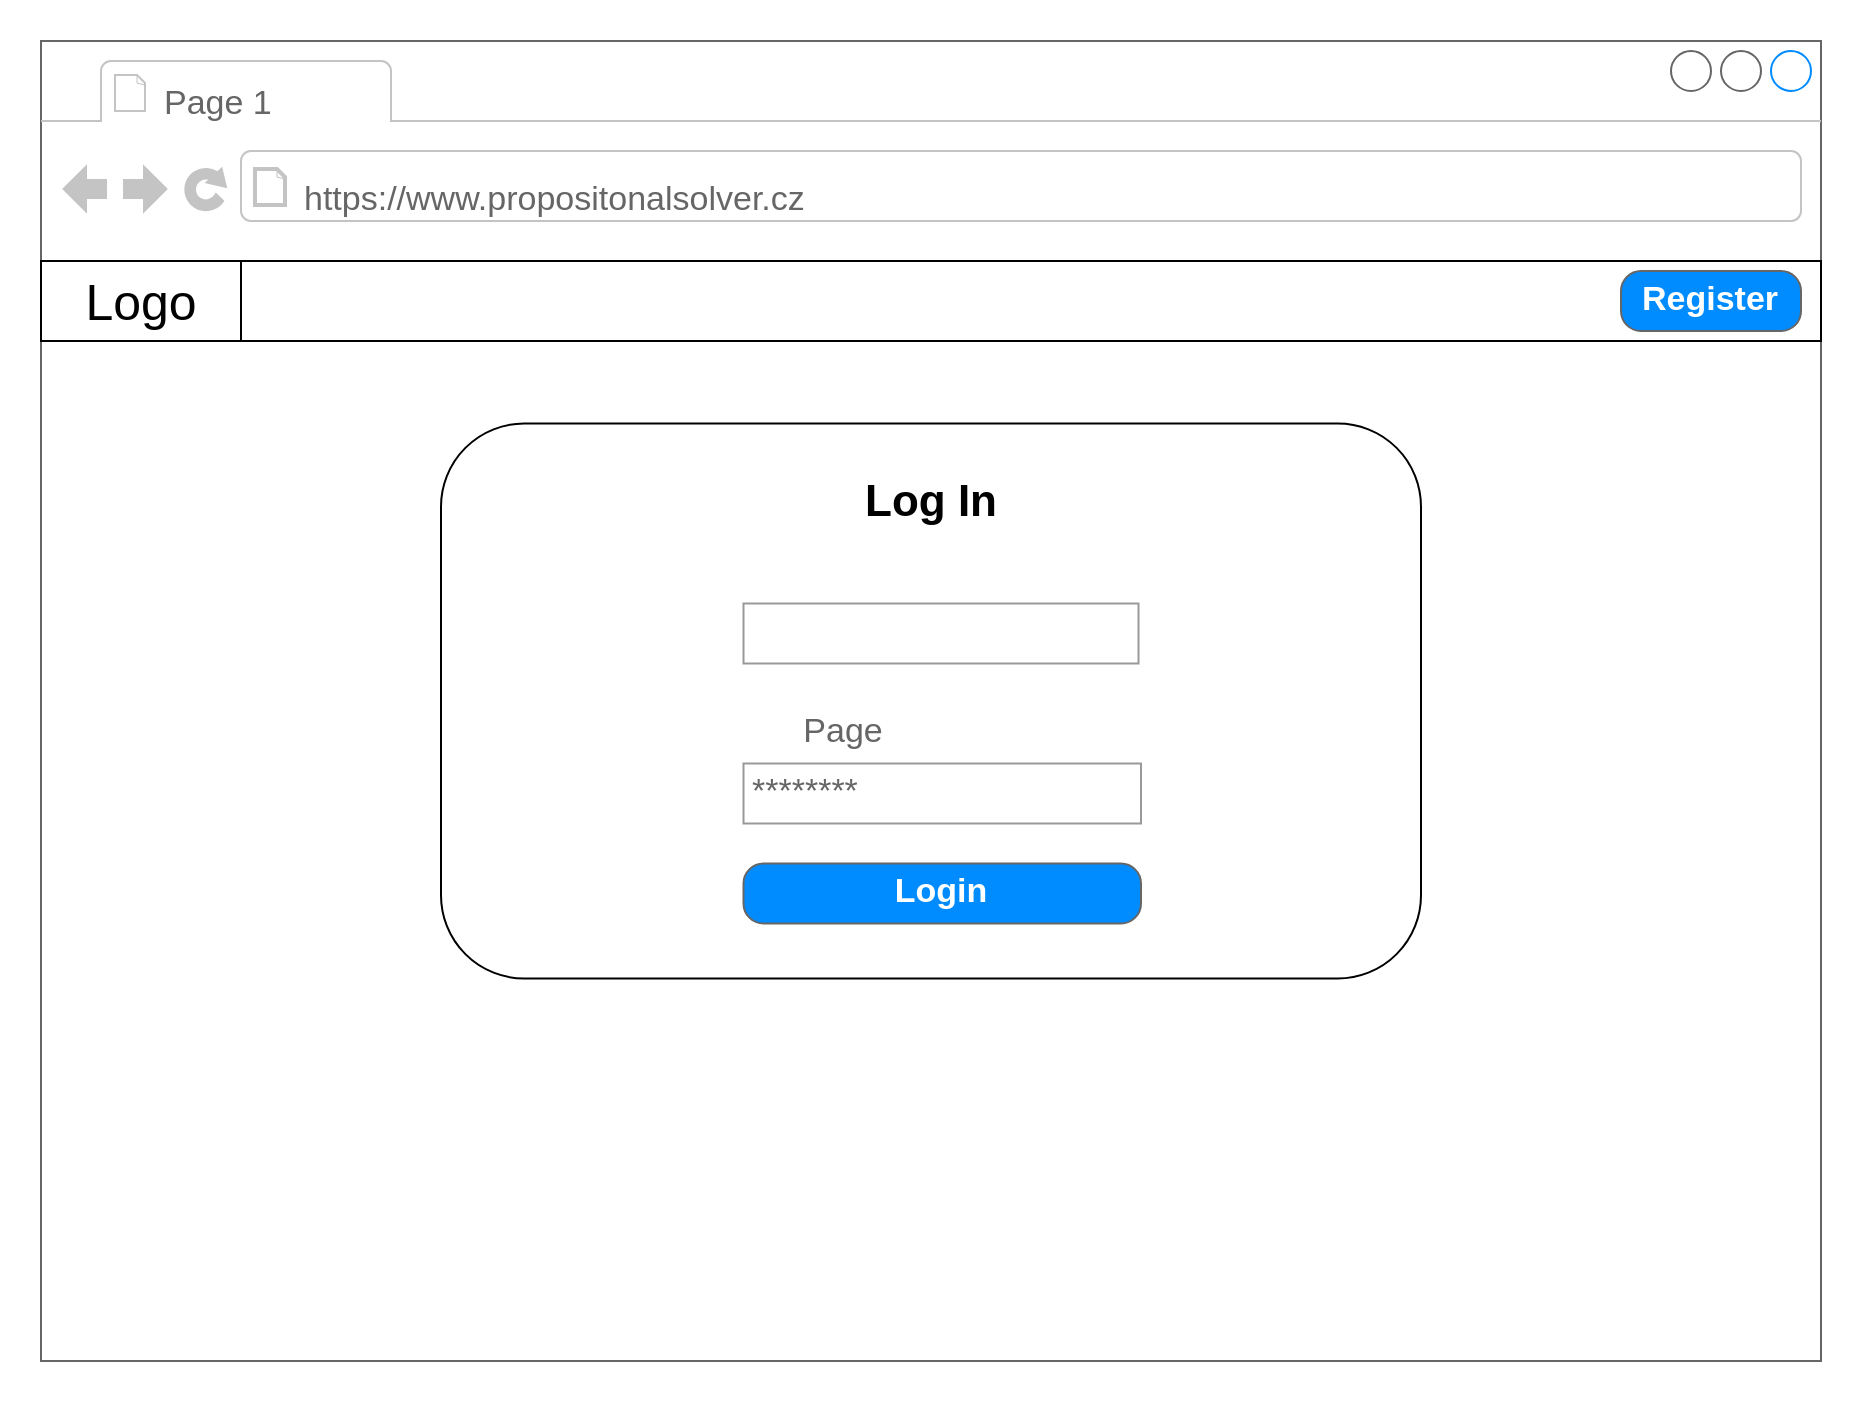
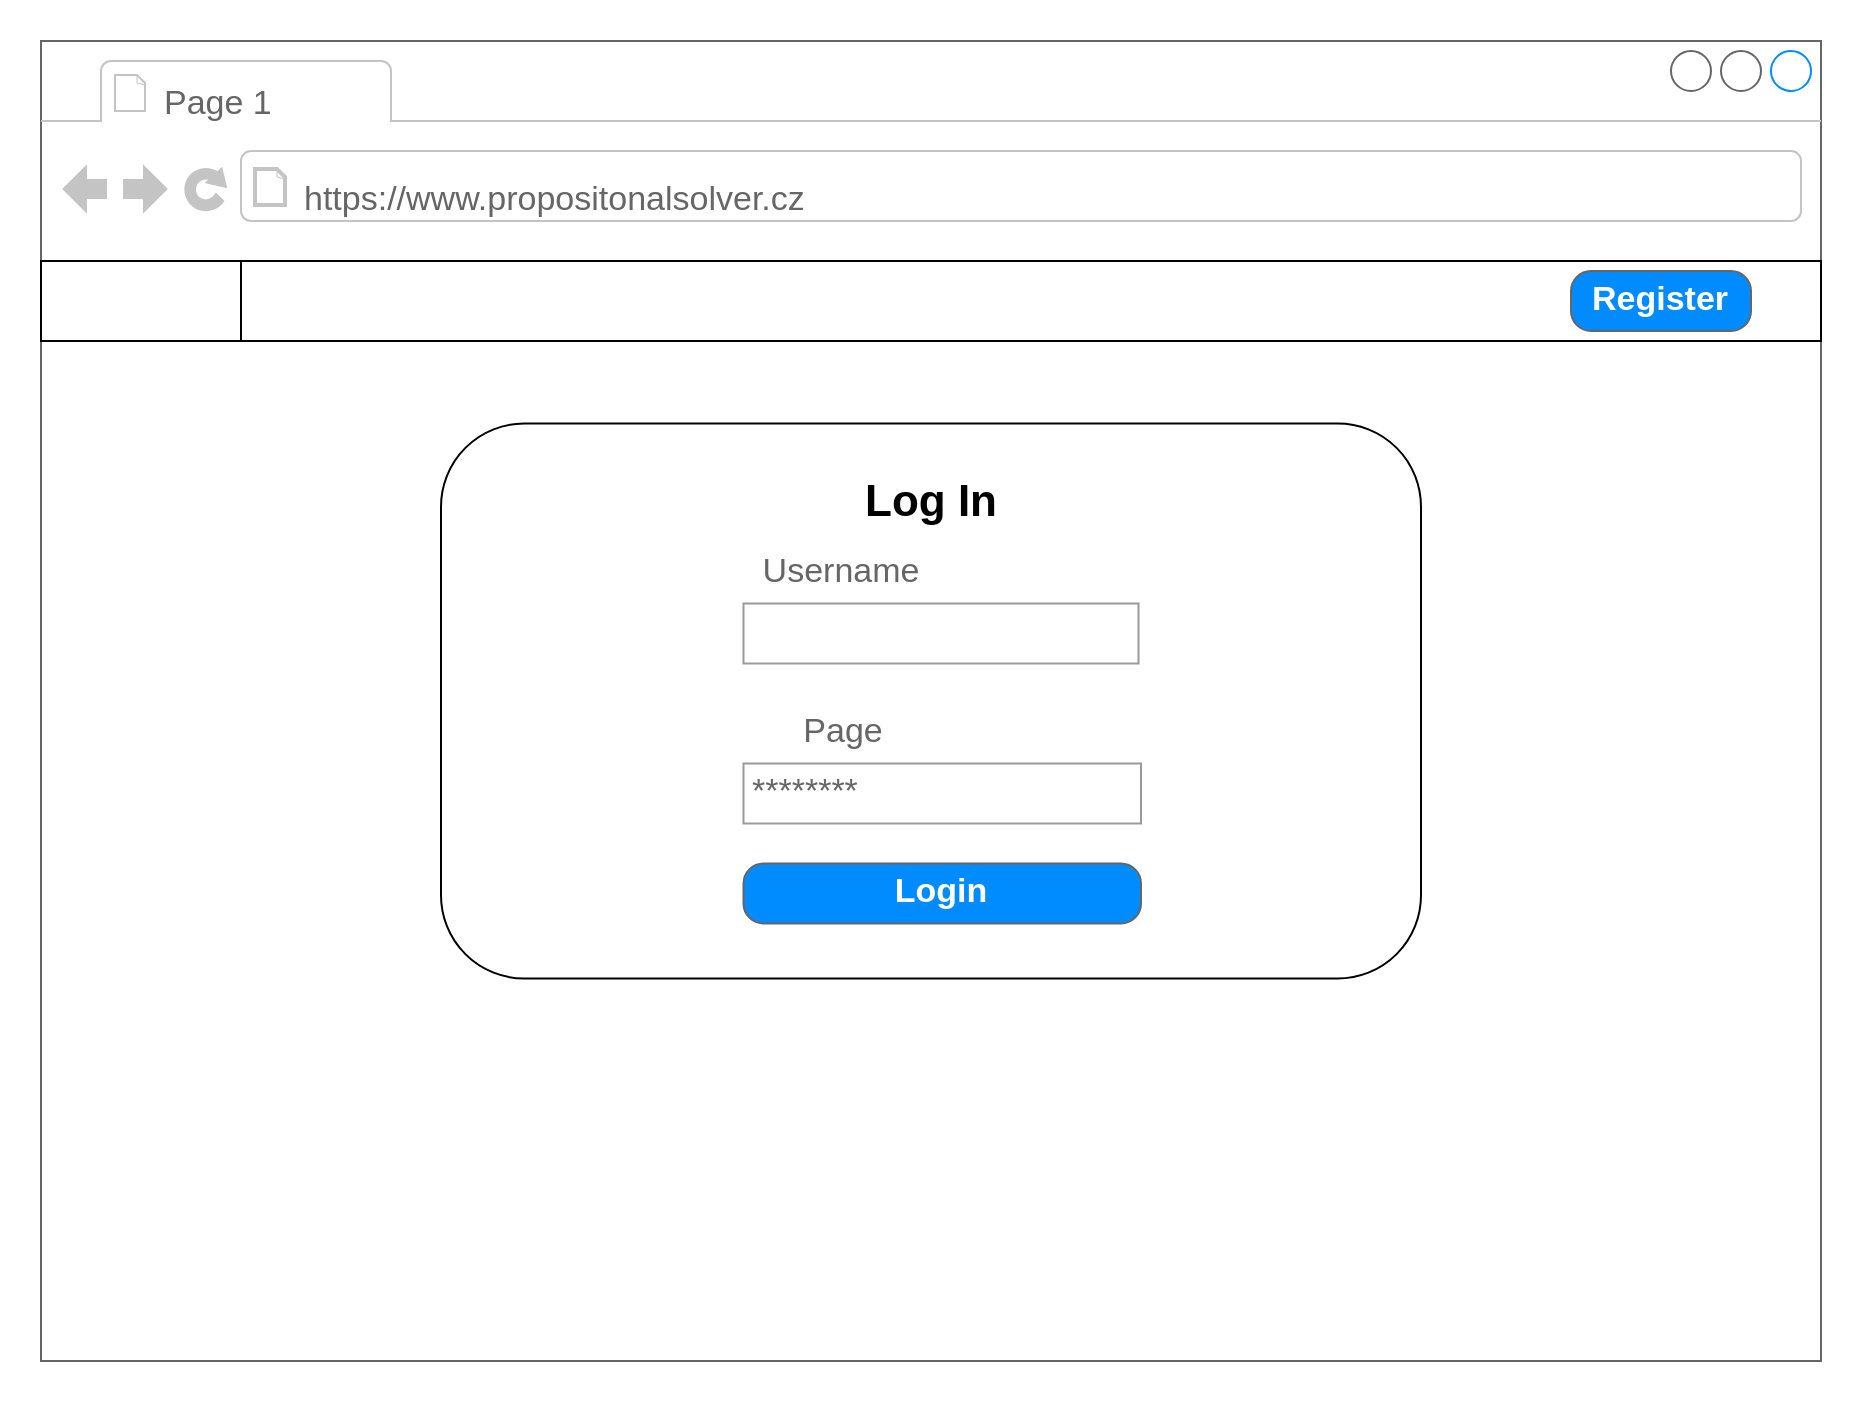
  <mxCell id="0" />
  <mxCell id="1" parent="0" />
  <mxCell id="2" value="" style="strokeWidth=1;shadow=0;dashed=0;align=center;html=1;shape=mxgraph.mockup.containers.browserWindow;rSize=0;strokeColor=#666666;strokeColor2=#008cff;strokeColor3=#c4c4c4;mainText=,;recursiveResize=0;" vertex="1" parent="1"><mxGeometry x="20" y="20" width="890" height="660" as="geometry" /></mxCell>
  <mxCell id="3" value="Page 1" style="strokeWidth=1;shadow=0;dashed=0;align=center;html=1;shape=mxgraph.mockup.containers.anchor;fontSize=17;fontColor=#666666;align=left;whiteSpace=wrap;" vertex="1" parent="2"><mxGeometry x="60" y="12" width="75" height="40" as="geometry" /></mxCell>
  <mxCell id="4" value="https://www.propositonalsolver&lt;span style=&quot;background-color: transparent; color: light-dark(rgb(102, 102, 102), rgb(149, 149, 149));&quot;&gt;.cz&lt;/span&gt;" style="strokeWidth=1;shadow=0;dashed=0;align=center;html=1;shape=mxgraph.mockup.containers.anchor;rSize=0;fontSize=17;fontColor=#666666;align=left;" vertex="1" parent="2"><mxGeometry x="130" y="60" width="385" height="40" as="geometry" /></mxCell>
  <mxCell id="5" value="" style="rounded=1;whiteSpace=wrap;html=1;" vertex="1" parent="2"><mxGeometry x="200" y="191.25" width="490" height="277.5" as="geometry" /></mxCell>
  <mxCell id="6" value="********" style="strokeWidth=1;shadow=0;dashed=0;align=center;html=1;shape=mxgraph.mockup.forms.pwField;strokeColor=#999999;mainText=;align=left;fontColor=#666666;fontSize=17;spacingLeft=3;" vertex="1" parent="2"><mxGeometry x="351.25" y="361.25" width="198.75" height="30" as="geometry" /></mxCell>
  <mxCell id="7" value="" style="strokeWidth=1;shadow=0;dashed=0;align=center;html=1;shape=mxgraph.mockup.forms.pwField;strokeColor=#999999;mainText=;align=left;fontColor=#666666;fontSize=17;spacingLeft=3;" vertex="1" parent="2"><mxGeometry x="351.25" y="281.25" width="197.5" height="30" as="geometry" /></mxCell>
  <mxCell id="8" value="Login" style="strokeWidth=1;shadow=0;dashed=0;align=center;html=1;shape=mxgraph.mockup.buttons.button;strokeColor=#666666;fontColor=#ffffff;mainText=;buttonStyle=round;fontSize=17;fontStyle=1;fillColor=#008cff;whiteSpace=wrap;" vertex="1" parent="2"><mxGeometry x="351.25" y="411.25" width="198.75" height="30" as="geometry" /></mxCell>
+ <mxCell id="9" value="&lt;span style=&quot;color: rgb(102, 102, 102); font-size: 17px; text-align: left;&quot;&gt;Username&lt;/span&gt;" style="text;html=1;align=center;verticalAlign=middle;resizable=0;points=[];autosize=1;strokeColor=none;fillColor=none;" vertex="1" parent="2"><mxGeometry x="350" y="251.25" width="100" height="30" as="geometry" /></mxCell>
  <mxCell id="10" value="&lt;div style=&quot;text-align: left;&quot;&gt;&lt;span style=&quot;background-color: transparent; font-size: 17px;&quot;&gt;&lt;font color=&quot;#666666&quot;&gt;Page&lt;/font&gt;&lt;/span&gt;&lt;/div&gt;" style="text;html=1;align=center;verticalAlign=middle;resizable=0;points=[];autosize=1;strokeColor=none;fillColor=none;" vertex="1" parent="2"><mxGeometry x="351.25" y="331.25" width="100" height="30" as="geometry" /></mxCell>
  <mxCell id="11" value="" style="rounded=0;whiteSpace=wrap;html=1;" vertex="1" parent="2"><mxGeometry y="110" width="890" height="40" as="geometry" /></mxCell>
- <mxCell id="12" value="Register" style="strokeWidth=1;shadow=0;dashed=0;align=center;html=1;shape=mxgraph.mockup.buttons.button;strokeColor=#666666;fontColor=#ffffff;mainText=;buttonStyle=round;fontSize=17;fontStyle=1;fillColor=#008cff;whiteSpace=wrap;" vertex="1" parent="2"><mxGeometry x="790" y="115" width="90" height="30" as="geometry" /></mxCell>
+ <mxCell id="12" value="Register" style="strokeWidth=1;shadow=0;dashed=0;align=center;html=1;shape=mxgraph.mockup.buttons.button;strokeColor=#666666;fontColor=#ffffff;mainText=;buttonStyle=round;fontSize=17;fontStyle=1;fillColor=#008cff;whiteSpace=wrap;" vertex="1" parent="2"><mxGeometry x="765" y="115" width="90" height="30" as="geometry" /></mxCell>
  <mxCell id="13" value="" style="rounded=0;whiteSpace=wrap;html=1;labelBackgroundColor=#E6E6E6;" vertex="1" parent="2"><mxGeometry y="110" width="100" height="40" as="geometry" /></mxCell>
- <mxCell id="14" value="Logo" style="text;html=1;align=center;verticalAlign=middle;resizable=0;points=[];autosize=1;strokeColor=none;fillColor=none;labelBackgroundColor=none;fontSize=25;" vertex="1" parent="2"><mxGeometry x="10" y="110" width="80" height="40" as="geometry" /></mxCell>
  <mxCell id="15" value="&lt;font style=&quot;font-size: 22px;&quot;&gt;&lt;b&gt;Log In&lt;/b&gt;&lt;/font&gt;" style="text;html=1;align=center;verticalAlign=middle;resizable=0;points=[];autosize=1;strokeColor=none;fillColor=none;" vertex="1" parent="2"><mxGeometry x="400" y="211.25" width="90" height="40" as="geometry" /></mxCell>
